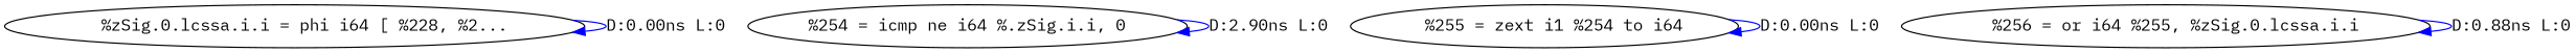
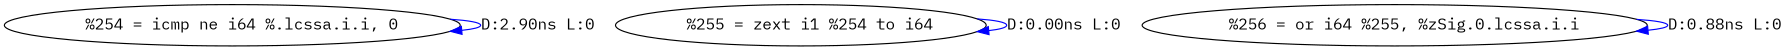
  digraph {
    fontname="IBM Plex Mono"
    node [fontname="IBM Plex Mono"]
    edge [color=blue fontname="IBM Plex Mono"]
-   n1 [label="  %zSig.0.lcssa.i.i = phi i64 [ %228, %2..."]
-   n2 [label="%254 = icmp ne i64 %.zSig.i.i, 0"]
+   n2 [label="  %254 = icmp ne i64 %.lcssa.i.i, 0"]
    n3 [label="  %255 = zext i1 %254 to i64"]
    n4 [label="  %256 = or i64 %255, %zSig.0.lcssa.i.i"]
-   n1 -> n1 [label="D:0.00ns L:0"]
    n2 -> n2 [label="D:2.90ns L:0"]
    n3 -> n3 [label="D:0.00ns L:0"]
    n4 -> n4 [label="D:0.88ns L:0"]
  }
